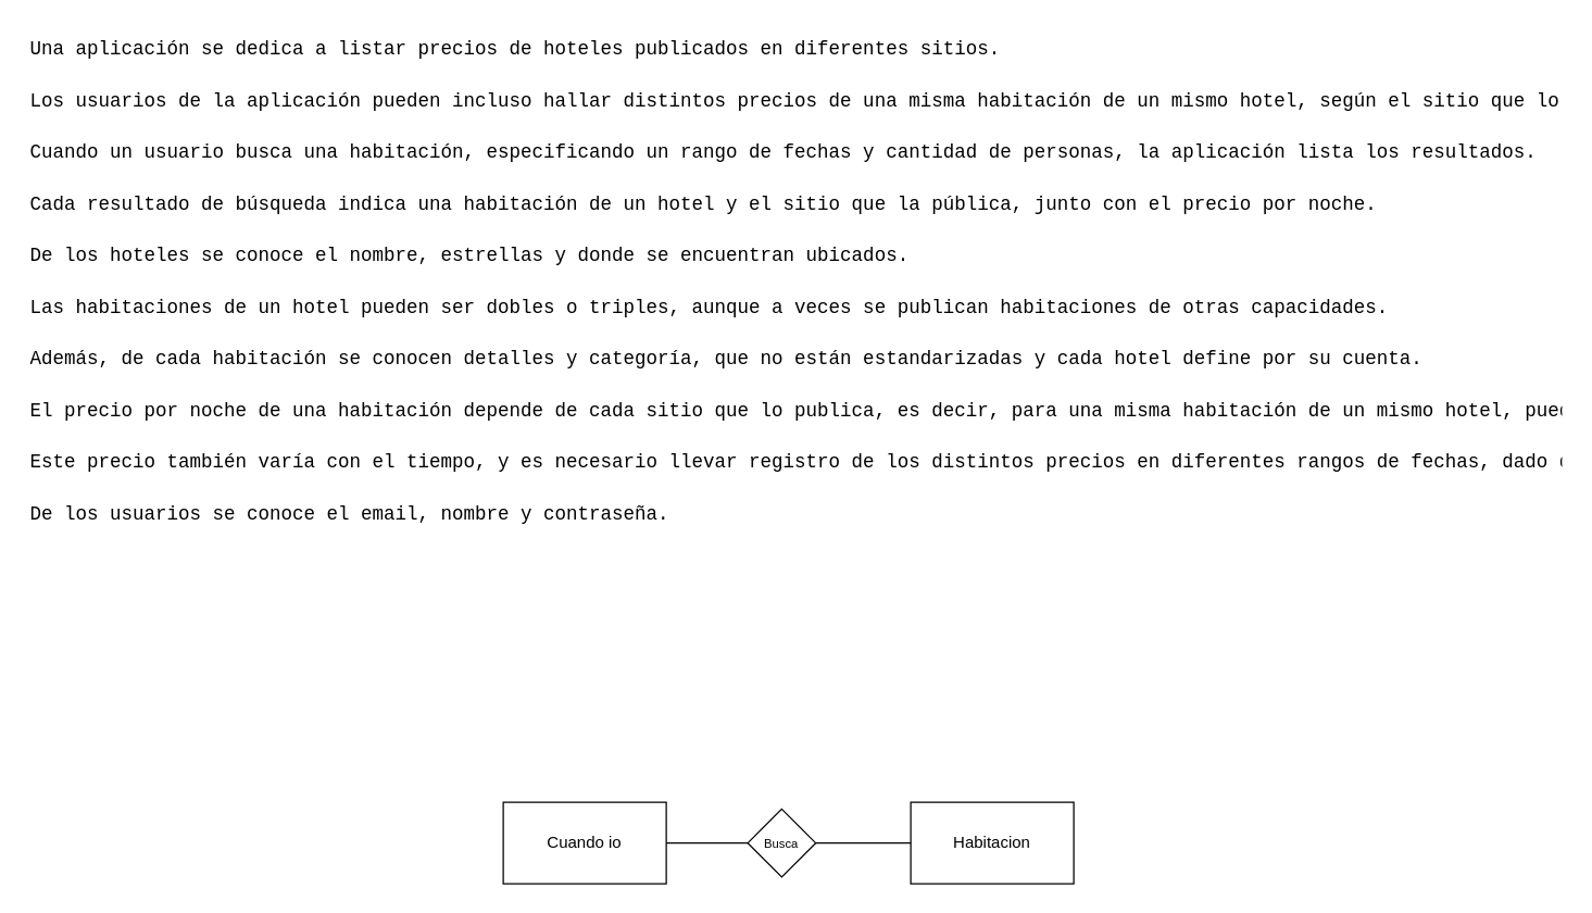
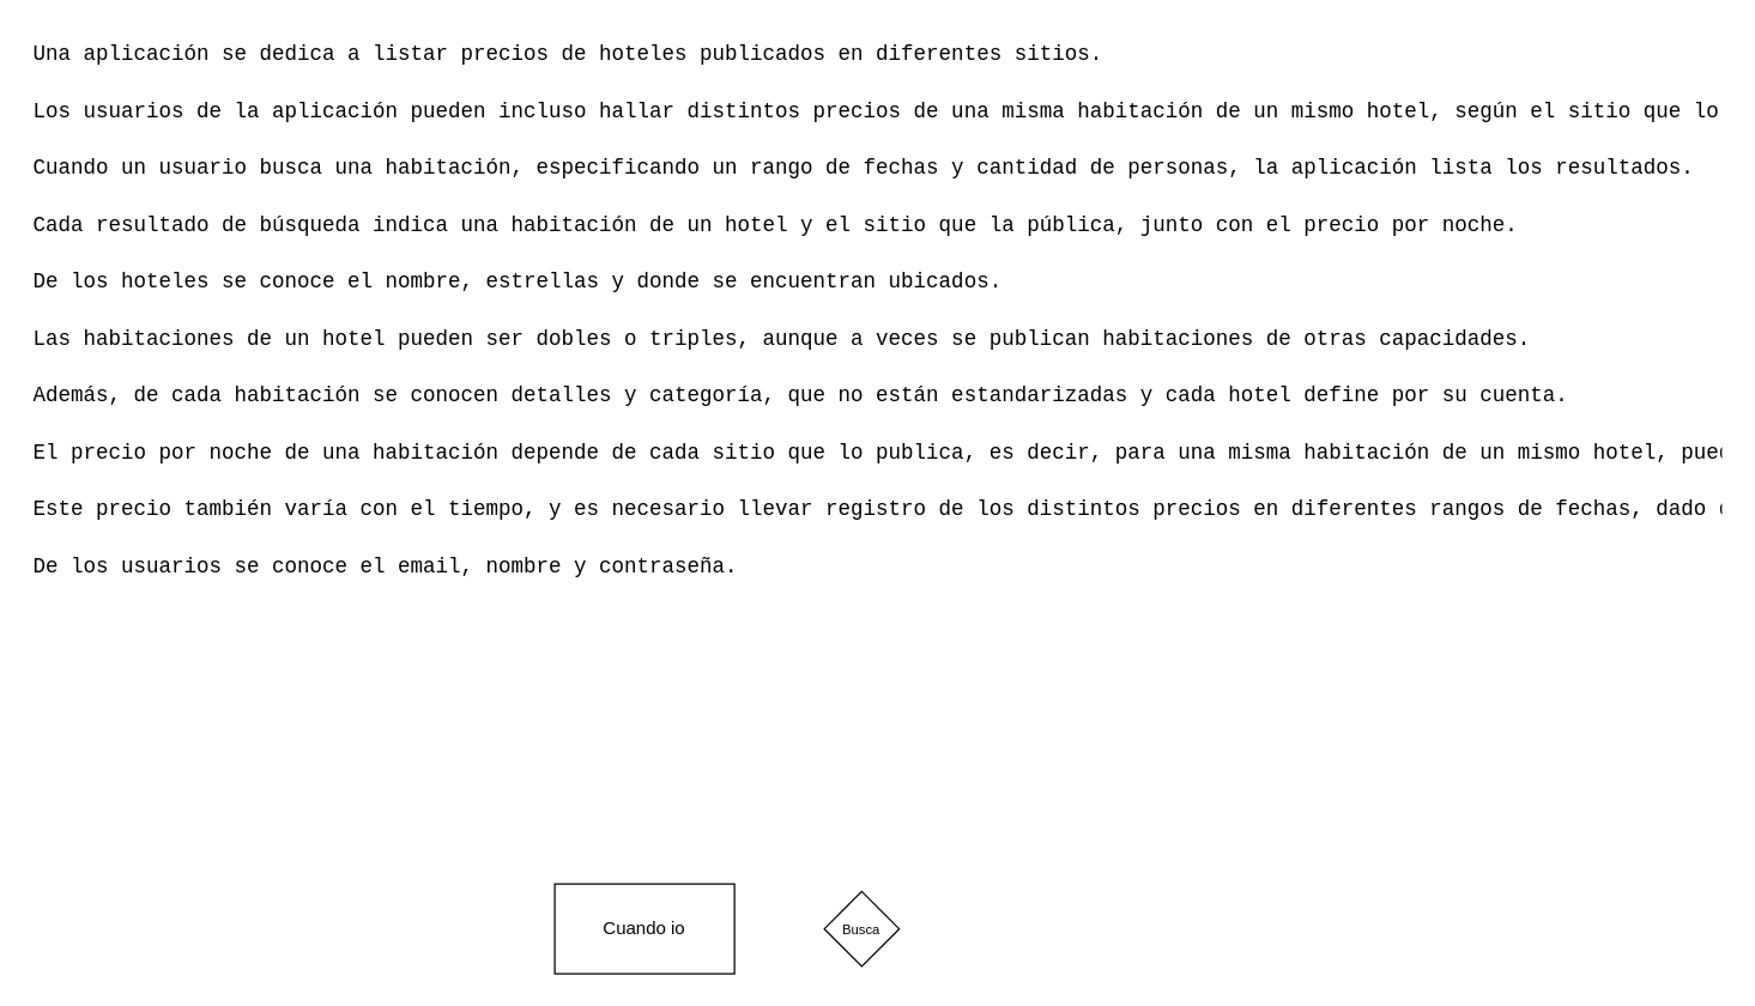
  <mxCell id="0" />
  <mxCell id="1" parent="0" />
  <mxCell id="2" value="&lt;h1 style=&quot;margin-top: 0px;&quot;&gt;&lt;div style=&quot;font-family: Consolas, &amp;quot;Courier New&amp;quot;, monospace; font-weight: normal; font-size: 14px; line-height: 19px; white-space: pre;&quot;&gt;Una aplicación se dedica a listar precios de hoteles publicados en diferentes sitios. &lt;/div&gt;&lt;div style=&quot;font-family: Consolas, &amp;quot;Courier New&amp;quot;, monospace; font-weight: normal; font-size: 14px; line-height: 19px; white-space: pre;&quot;&gt;&lt;br&gt;&lt;/div&gt;&lt;div style=&quot;font-family: Consolas, &amp;quot;Courier New&amp;quot;, monospace; font-weight: normal; font-size: 14px; line-height: 19px; white-space: pre;&quot;&gt;Los usuarios de la aplicación pueden incluso hallar distintos precios de una misma habitación de un mismo hotel, según el sitio que lo publica.&lt;/div&gt;&lt;div style=&quot;font-family: Consolas, &amp;quot;Courier New&amp;quot;, monospace; font-weight: normal; font-size: 14px; line-height: 19px; white-space: pre;&quot;&gt;&lt;br&gt;&lt;/div&gt;&lt;div style=&quot;font-family: Consolas, &amp;quot;Courier New&amp;quot;, monospace; font-weight: normal; font-size: 14px; line-height: 19px; white-space: pre;&quot;&gt;Cuando un usuario busca una habitación, especificando un rango de fechas y cantidad de personas, la aplicación lista los resultados.&lt;/div&gt;&lt;div style=&quot;font-family: Consolas, &amp;quot;Courier New&amp;quot;, monospace; font-weight: normal; font-size: 14px; line-height: 19px; white-space: pre;&quot;&gt;&lt;br&gt;&lt;/div&gt;&lt;div style=&quot;font-family: Consolas, &amp;quot;Courier New&amp;quot;, monospace; font-weight: normal; font-size: 14px; line-height: 19px; white-space: pre;&quot;&gt;Cada resultado de búsqueda indica una habitación de un hotel y el sitio que la pública, junto con el precio por noche. &lt;/div&gt;&lt;div style=&quot;font-family: Consolas, &amp;quot;Courier New&amp;quot;, monospace; font-weight: normal; font-size: 14px; line-height: 19px; white-space: pre;&quot;&gt;&lt;br&gt;&lt;/div&gt;&lt;div style=&quot;font-family: Consolas, &amp;quot;Courier New&amp;quot;, monospace; font-weight: normal; font-size: 14px; line-height: 19px; white-space: pre;&quot;&gt;De los hoteles se conoce el nombre, estrellas y donde se encuentran ubicados. &lt;/div&gt;&lt;div style=&quot;font-family: Consolas, &amp;quot;Courier New&amp;quot;, monospace; font-weight: normal; font-size: 14px; line-height: 19px; white-space: pre;&quot;&gt;&lt;br&gt;&lt;/div&gt;&lt;div style=&quot;font-family: Consolas, &amp;quot;Courier New&amp;quot;, monospace; font-weight: normal; font-size: 14px; line-height: 19px; white-space: pre;&quot;&gt;Las habitaciones de un hotel pueden ser dobles o triples, aunque a veces se publican habitaciones de otras capacidades.&lt;/div&gt;&lt;div style=&quot;font-family: Consolas, &amp;quot;Courier New&amp;quot;, monospace; font-weight: normal; font-size: 14px; line-height: 19px; white-space: pre;&quot;&gt; &lt;/div&gt;&lt;div style=&quot;font-family: Consolas, &amp;quot;Courier New&amp;quot;, monospace; font-weight: normal; font-size: 14px; line-height: 19px; white-space: pre;&quot;&gt;Además, de cada habitación se conocen detalles y categoría, que no están estandarizadas y cada hotel define por su cuenta.&lt;/div&gt;&lt;div style=&quot;font-family: Consolas, &amp;quot;Courier New&amp;quot;, monospace; font-weight: normal; font-size: 14px; line-height: 19px; white-space: pre;&quot;&gt;&lt;br&gt;&lt;/div&gt;&lt;div style=&quot;font-family: Consolas, &amp;quot;Courier New&amp;quot;, monospace; font-weight: normal; font-size: 14px; line-height: 19px; white-space: pre;&quot;&gt;El precio por noche de una habitación depende de cada sitio que lo publica, es decir, para una misma habitación de un mismo hotel, pueden haber varios sitios que publican el precio por noche. `&lt;/div&gt;&lt;div style=&quot;font-family: Consolas, &amp;quot;Courier New&amp;quot;, monospace; font-weight: normal; font-size: 14px; line-height: 19px; white-space: pre;&quot;&gt;&lt;br&gt;&lt;/div&gt;&lt;div style=&quot;font-family: Consolas, &amp;quot;Courier New&amp;quot;, monospace; font-weight: normal; font-size: 14px; line-height: 19px; white-space: pre;&quot;&gt;Este precio también varía con el tiempo, y es necesario llevar registro de los distintos precios en diferentes rangos de fechas, dado que las posteriores búsquedas se realizan para fechas distintas. &lt;/div&gt;&lt;div style=&quot;font-family: Consolas, &amp;quot;Courier New&amp;quot;, monospace; font-weight: normal; font-size: 14px; line-height: 19px; white-space: pre;&quot;&gt;&lt;br&gt;&lt;/div&gt;&lt;div style=&quot;font-family: Consolas, &amp;quot;Courier New&amp;quot;, monospace; font-weight: normal; font-size: 14px; line-height: 19px; white-space: pre;&quot;&gt;De los usuarios se conoce el email, nombre y contraseña.&lt;/div&gt;&lt;/h1&gt;" style="text;html=1;whiteSpace=wrap;overflow=hidden;rounded=0;fillColor=none;" vertex="1" parent="1"><mxGeometry x="20" y="20" width="1130" height="370" as="geometry" /></mxCell>
  <mxCell id="3" value="Cuando io" style="rounded=0;whiteSpace=wrap;html=1;" vertex="1" parent="1"><mxGeometry x="370" y="590" width="120" height="60" as="geometry" /></mxCell>
  <mxCell id="4" value="&lt;font style=&quot;font-size: 9px;&quot;&gt;Busca&lt;/font&gt;" style="rhombus;whiteSpace=wrap;html=1;" vertex="1" parent="1"><mxGeometry x="550" y="595" width="50" height="50" as="geometry" /></mxCell>
- <mxCell id="5" value="Habitacion" style="rounded=0;whiteSpace=wrap;html=1;" vertex="1" parent="1"><mxGeometry x="670" y="590" width="120" height="60" as="geometry" /></mxCell>
- <mxCell id="6" value="" style="endArrow=none;html=1;rounded=0;exitX=1;exitY=0.5;exitDx=0;exitDy=0;entryX=0;entryY=0.5;entryDx=0;entryDy=0;" edge="1" parent="1" source="3" target="4"><mxGeometry width="50" height="50" relative="1" as="geometry"><mxPoint x="520" y="600" as="sourcePoint" /><mxPoint x="570" y="550" as="targetPoint" /></mxGeometry></mxCell>
- <mxCell id="7" value="" style="endArrow=none;html=1;rounded=0;exitX=1;exitY=0.5;exitDx=0;exitDy=0;" edge="1" parent="1" source="4" target="5"><mxGeometry width="50" height="50" relative="1" as="geometry"><mxPoint x="650" y="580" as="sourcePoint" /><mxPoint x="700" y="530" as="targetPoint" /></mxGeometry></mxCell>
